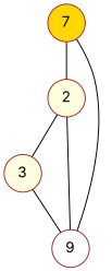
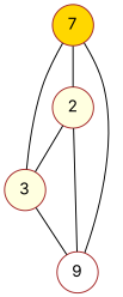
  graph {
    splines=true
    node [color=brown fillcolor=lightyellow fontname=Inter shape=circle style=filled]
    n1 [fillcolor=gold label=7]
    n2 [label=2]
    n3 [label=3]
    n4 [fillcolor=white label=9]
    n1 -- n2
+   n1 -- n3
    n1 -- n4
    n2 -- n3
    n2 -- n4
    n3 -- n4
  }
